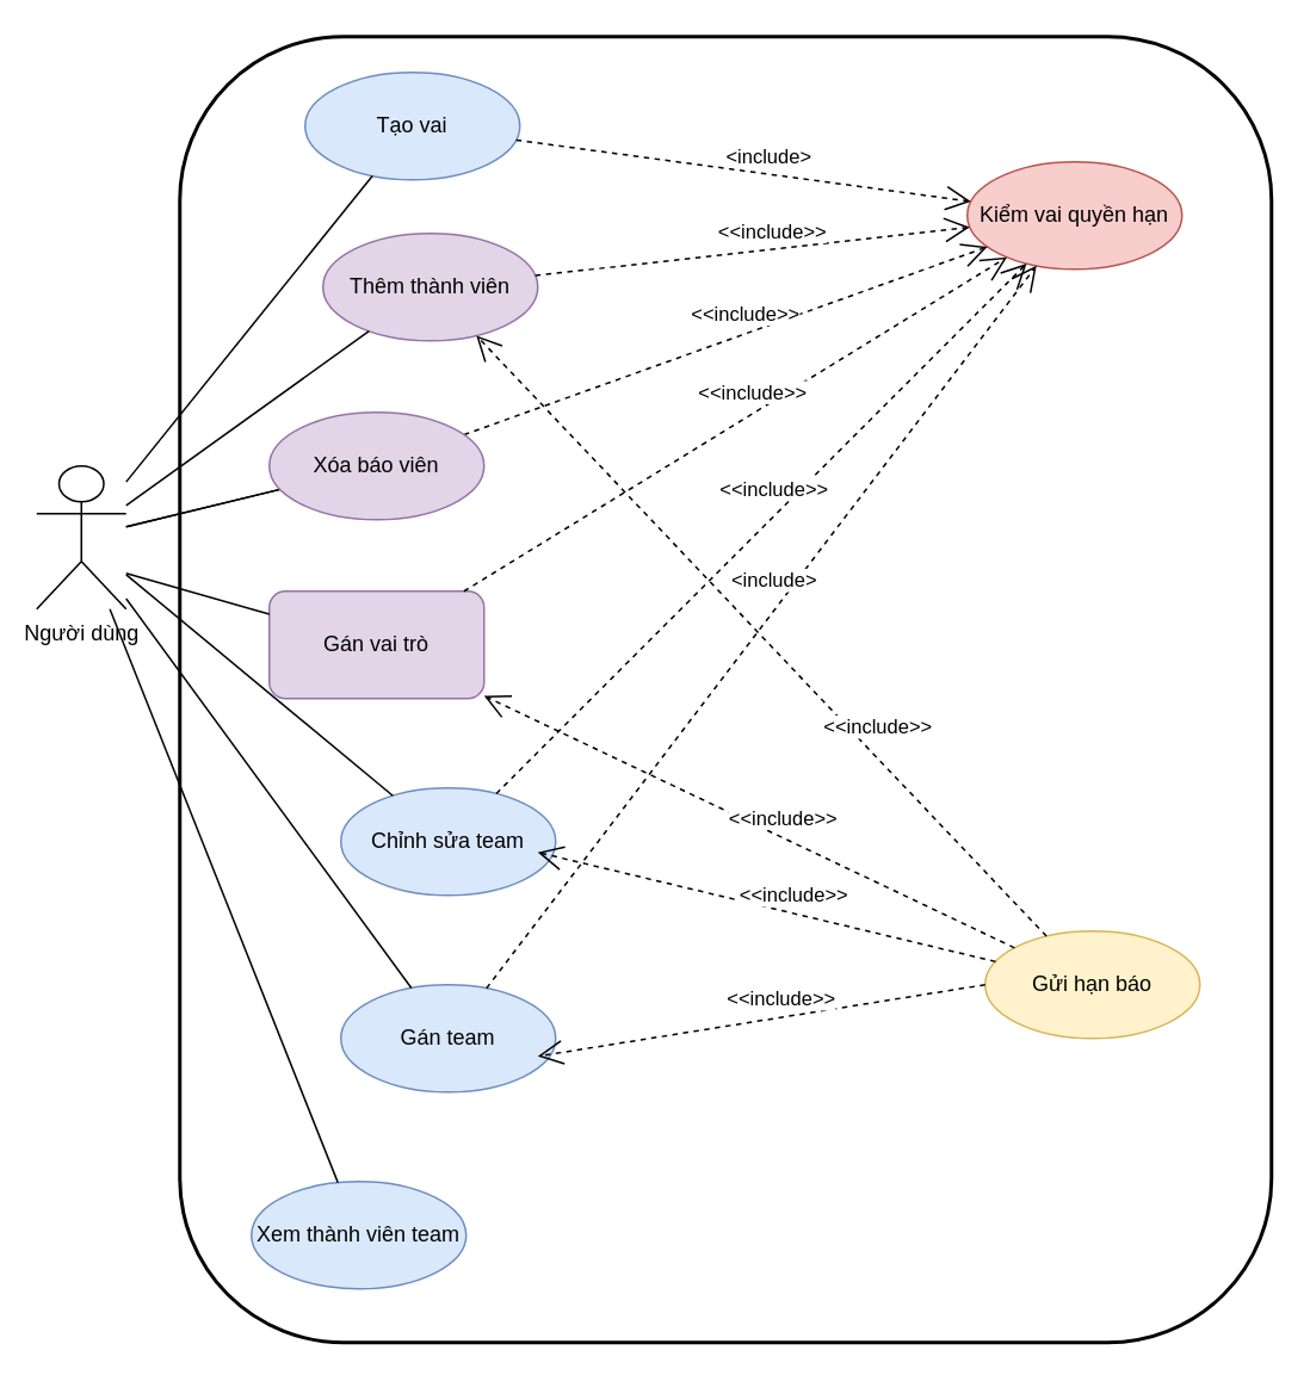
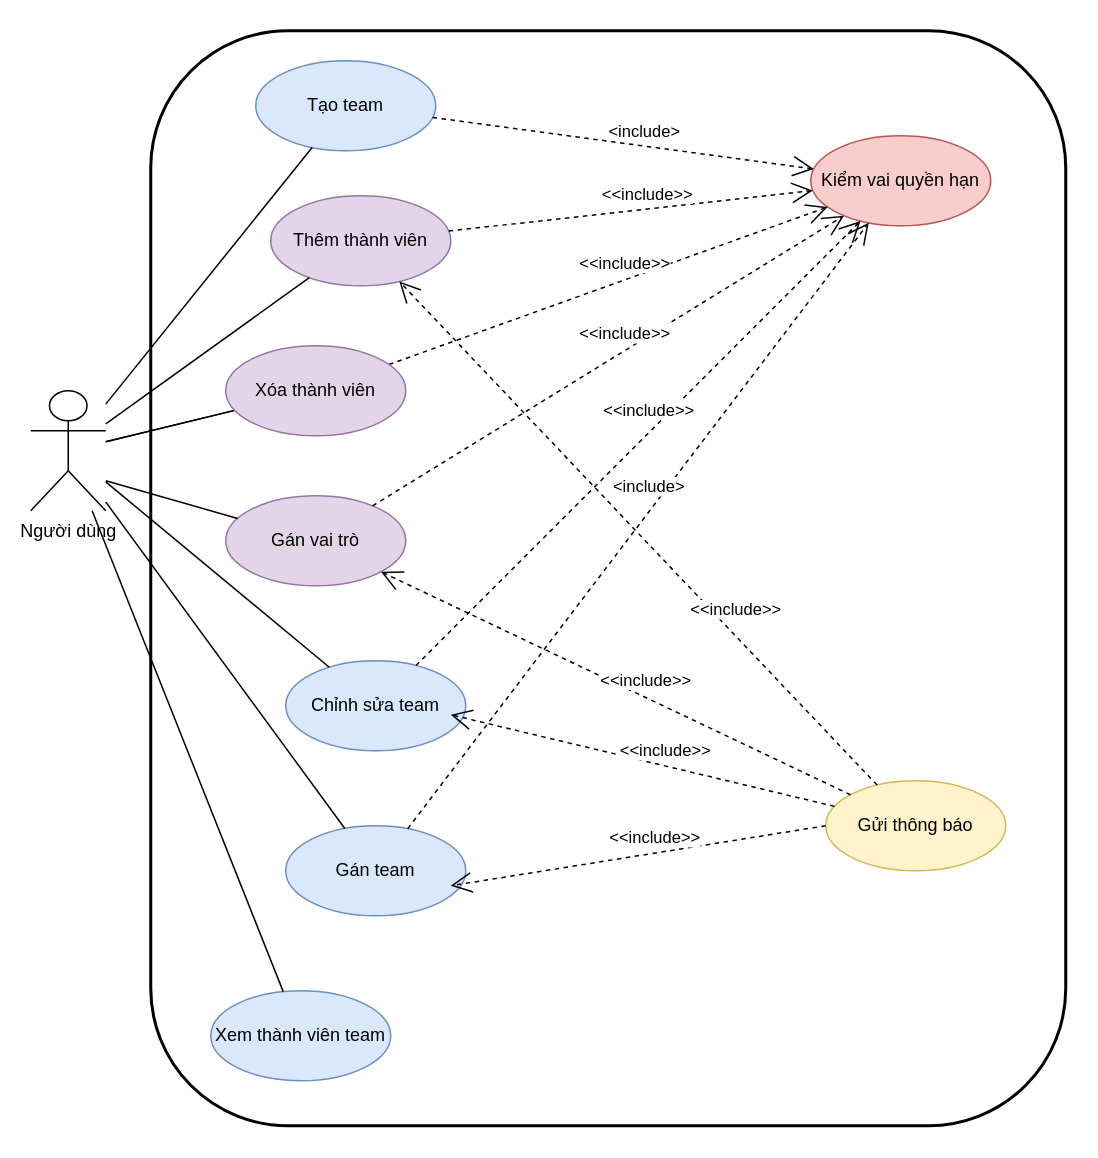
  <mxCell id="0" />
  <mxCell id="1" parent="0" />
  <mxCell id="2" value="Người dùng" style="shape=umlActor;verticalLabelPosition=bottom;verticalAlign=top;html=1;outlineConnect=0;" parent="1" vertex="1"><mxGeometry x="20" y="260" width="50" height="80" as="geometry" /></mxCell>
  <mxCell id="3" value="" style="rounded=1;whiteSpace=wrap;html=1;strokeWidth=2;fillColor=none;dashed=0;strokeColor=#000000;fontStyle=1;fontSize=14;" parent="1" vertex="1"><mxGeometry x="100" y="20" width="610" height="730" as="geometry" /></mxCell>
- <mxCell id="4" value="Tạo vai" style="ellipse;whiteSpace=wrap;html=1;fillColor=#dae8fc;strokeColor=#6c8ebf;" parent="1" vertex="1"><mxGeometry x="170" y="40" width="120" height="60" as="geometry" /></mxCell>
+ <mxCell id="4" value="Tạo team" style="ellipse;whiteSpace=wrap;html=1;fillColor=#dae8fc;strokeColor=#6c8ebf;" parent="1" vertex="1"><mxGeometry x="170" y="40" width="120" height="60" as="geometry" /></mxCell>
  <mxCell id="5" value="Chỉnh sửa team" style="ellipse;whiteSpace=wrap;html=1;fillColor=#dae8fc;strokeColor=#6c8ebf;" parent="1" vertex="1"><mxGeometry x="190" y="440" width="120" height="60" as="geometry" /></mxCell>
  <mxCell id="6" value="Gán team" style="ellipse;whiteSpace=wrap;html=1;fillColor=#dae8fc;strokeColor=#6c8ebf;" parent="1" vertex="1"><mxGeometry x="190" y="550" width="120" height="60" as="geometry" /></mxCell>
  <mxCell id="7" value="Thêm thành viên" style="ellipse;whiteSpace=wrap;html=1;fillColor=#e1d5e7;strokeColor=#9673a6;" parent="1" vertex="1"><mxGeometry x="180" y="130" width="120" height="60" as="geometry" /></mxCell>
- <mxCell id="8" value="Gán vai trò" style="whiteSpace=wrap;html=1;fillColor=#e1d5e7;strokeColor=#9673a6;rounded=1;" parent="1" vertex="1"><mxGeometry x="150" y="330" width="120" height="60" as="geometry" /></mxCell>
+ <mxCell id="8" value="Gán vai trò" style="ellipse;whiteSpace=wrap;html=1;fillColor=#e1d5e7;strokeColor=#9673a6;" parent="1" vertex="1"><mxGeometry x="150" y="330" width="120" height="60" as="geometry" /></mxCell>
  <mxCell id="9" value="Xem thành viên team" style="ellipse;whiteSpace=wrap;html=1;fillColor=#dae8fc;strokeColor=#6c8ebf;" parent="1" vertex="1"><mxGeometry x="140" y="660" width="120" height="60" as="geometry" /></mxCell>
  <mxCell id="10" value="Kiểm vai quyền hạn" style="ellipse;whiteSpace=wrap;html=1;fillColor=#f8cecc;strokeColor=#b85450;" parent="1" vertex="1"><mxGeometry x="540" y="90" width="120" height="60" as="geometry" /></mxCell>
- <mxCell id="11" value="Gửi hạn báo" style="ellipse;whiteSpace=wrap;html=1;fillColor=#fff2cc;strokeColor=#d6b656;" parent="1" vertex="1"><mxGeometry x="550" y="520" width="120" height="60" as="geometry" /></mxCell>
+ <mxCell id="11" value="Gửi thông báo" style="ellipse;whiteSpace=wrap;html=1;fillColor=#fff2cc;strokeColor=#d6b656;" parent="1" vertex="1"><mxGeometry x="550" y="520" width="120" height="60" as="geometry" /></mxCell>
  <mxCell id="12" value="" style="endArrow=none;html=1;rounded=0;" parent="1" source="2" target="4" edge="1"><mxGeometry width="50" height="50" relative="1" as="geometry"><mxPoint x="60" y="300" as="sourcePoint" /><mxPoint x="220" y="150" as="targetPoint" /></mxGeometry></mxCell>
  <mxCell id="13" value="" style="endArrow=none;html=1;rounded=0;" parent="1" source="2" target="5" edge="1"><mxGeometry width="50" height="50" relative="1" as="geometry"><mxPoint x="60" y="300" as="sourcePoint" /><mxPoint x="220" y="310" as="targetPoint" /></mxGeometry></mxCell>
  <mxCell id="14" value="" style="endArrow=none;html=1;rounded=0;" parent="1" source="2" target="6" edge="1"><mxGeometry width="50" height="50" relative="1" as="geometry"><mxPoint x="60" y="300" as="sourcePoint" /><mxPoint x="220" y="390" as="targetPoint" /></mxGeometry></mxCell>
  <mxCell id="15" value="" style="endArrow=none;html=1;rounded=0;" parent="1" source="2" target="7" edge="1"><mxGeometry width="50" height="50" relative="1" as="geometry"><mxPoint x="60" y="300" as="sourcePoint" /><mxPoint x="430" y="170" as="targetPoint" /><Array as="points" /></mxGeometry></mxCell>
  <mxCell id="16" value="" style="endArrow=none;html=1;rounded=0;" parent="1" source="2" target="28" edge="1"><mxGeometry width="50" height="50" relative="1" as="geometry"><mxPoint x="60" y="300" as="sourcePoint" /><mxPoint x="430" y="250" as="targetPoint" /></mxGeometry></mxCell>
  <mxCell id="17" value="" style="endArrow=none;html=1;rounded=0;" parent="1" target="8" edge="1"><mxGeometry width="50" height="50" relative="1" as="geometry"><mxPoint x="70" y="320" as="sourcePoint" /><mxPoint x="430" y="330" as="targetPoint" /></mxGeometry></mxCell>
  <mxCell id="18" value="" style="endArrow=none;html=1;rounded=0;" parent="1" source="2" target="9" edge="1"><mxGeometry width="50" height="50" relative="1" as="geometry"><mxPoint x="100" y="390" as="sourcePoint" /><mxPoint x="430" y="410" as="targetPoint" /></mxGeometry></mxCell>
  <mxCell id="19" value="&amp;lt;include&amp;gt;" style="endArrow=open;endSize=12;dashed=1;html=1;rounded=0;labelPosition=center;verticalLabelPosition=middle;align=center;verticalAlign=middle;" parent="1" source="4" target="10" edge="1"><mxGeometry x="0.1" y="10" width="100" height="100" relative="1" as="geometry"><mxPoint x="340" y="150" as="sourcePoint" /><mxPoint x="630" y="140" as="targetPoint" /><mxPoint as="offset" /></mxGeometry></mxCell>
  <mxCell id="20" value="&amp;lt;&amp;lt;include&amp;gt;&amp;gt;" style="endArrow=open;endSize=12;dashed=1;html=1;rounded=0;labelPosition=center;verticalLabelPosition=middle;align=center;verticalAlign=middle;" parent="1" source="5" target="10" edge="1"><mxGeometry x="0.1" y="10" width="100" height="100" relative="1" as="geometry"><mxPoint x="340" y="310" as="sourcePoint" /><mxPoint x="630" y="140" as="targetPoint" /><mxPoint as="offset" /></mxGeometry></mxCell>
  <mxCell id="21" value="&amp;lt;include&amp;gt;" style="endArrow=open;endSize=12;dashed=1;html=1;rounded=0;labelPosition=center;verticalLabelPosition=middle;align=center;verticalAlign=middle;" parent="1" source="6" target="10" edge="1"><mxGeometry x="0.1" y="10" width="100" height="100" relative="1" as="geometry"><mxPoint x="340" y="390" as="sourcePoint" /><mxPoint x="630" y="140" as="targetPoint" /><mxPoint as="offset" /></mxGeometry></mxCell>
  <mxCell id="22" value="&amp;lt;&amp;lt;include&amp;gt;&amp;gt;" style="endArrow=open;endSize=12;dashed=1;html=1;rounded=0;labelPosition=center;verticalLabelPosition=middle;align=center;verticalAlign=middle;" parent="1" source="7" target="10" edge="1"><mxGeometry x="0.1" y="10" width="100" height="100" relative="1" as="geometry"><mxPoint x="550" y="170" as="sourcePoint" /><mxPoint x="630" y="140" as="targetPoint" /><mxPoint as="offset" /></mxGeometry></mxCell>
  <mxCell id="23" value="&amp;lt;&amp;lt;include&amp;gt;&amp;gt;" style="endArrow=open;endSize=12;dashed=1;html=1;rounded=0;labelPosition=center;verticalLabelPosition=middle;align=center;verticalAlign=middle;" parent="1" source="28" target="10" edge="1"><mxGeometry x="0.1" y="10" width="100" height="100" relative="1" as="geometry"><mxPoint x="550" y="250" as="sourcePoint" /><mxPoint x="630" y="140" as="targetPoint" /><mxPoint as="offset" /></mxGeometry></mxCell>
  <mxCell id="24" value="&amp;lt;&amp;lt;include&amp;gt;&amp;gt;" style="endArrow=open;endSize=12;dashed=1;html=1;rounded=0;labelPosition=center;verticalLabelPosition=middle;align=center;verticalAlign=middle;" parent="1" source="8" target="10" edge="1"><mxGeometry x="0.1" y="10" width="100" height="100" relative="1" as="geometry"><mxPoint x="550" y="330" as="sourcePoint" /><mxPoint x="630" y="140" as="targetPoint" /><mxPoint as="offset" /></mxGeometry></mxCell>
  <mxCell id="25" value="&amp;lt;&amp;lt;include&amp;gt;&amp;gt;" style="endArrow=open;endSize=12;dashed=1;html=1;rounded=0;labelPosition=center;verticalLabelPosition=middle;align=center;verticalAlign=middle;" parent="1" source="11" target="7" edge="1"><mxGeometry x="-0.353" y="-12" width="100" height="100" relative="1" as="geometry"><mxPoint x="630" y="290" as="sourcePoint" /><mxPoint x="550" y="170" as="targetPoint" /><mxPoint as="offset" /></mxGeometry></mxCell>
  <mxCell id="26" value="&amp;lt;&amp;lt;include&amp;gt;&amp;gt;" style="endArrow=open;endSize=12;dashed=1;html=1;rounded=0;labelPosition=center;verticalLabelPosition=middle;align=center;verticalAlign=middle;" parent="1" source="11" target="8" edge="1"><mxGeometry x="-0.1" y="-10" width="100" height="100" relative="1" as="geometry"><mxPoint x="630" y="290" as="sourcePoint" /><mxPoint x="550" y="330" as="targetPoint" /><mxPoint as="offset" /></mxGeometry></mxCell>
  <mxCell id="27" value="" style="endArrow=none;html=1;rounded=0;" edge="1" parent="1" source="2" target="28"><mxGeometry width="50" height="50" relative="1" as="geometry"><mxPoint x="60" y="305" as="sourcePoint" /><mxPoint x="544" y="394" as="targetPoint" /></mxGeometry></mxCell>
- <mxCell id="28" value="Xóa báo viên" style="ellipse;whiteSpace=wrap;html=1;fillColor=#e1d5e7;strokeColor=#9673a6;" parent="1" vertex="1"><mxGeometry x="150" y="230" width="120" height="60" as="geometry" /></mxCell>
+ <mxCell id="28" value="Xóa thành viên" style="ellipse;whiteSpace=wrap;html=1;fillColor=#e1d5e7;strokeColor=#9673a6;" parent="1" vertex="1"><mxGeometry x="150" y="230" width="120" height="60" as="geometry" /></mxCell>
  <mxCell id="29" value="&amp;lt;&amp;lt;include&amp;gt;&amp;gt;" style="endArrow=open;endSize=12;dashed=1;html=1;rounded=0;labelPosition=center;verticalLabelPosition=middle;align=center;verticalAlign=middle;" edge="1" parent="1" source="11"><mxGeometry x="-0.1" y="-10" width="100" height="100" relative="1" as="geometry"><mxPoint x="612" y="624" as="sourcePoint" /><mxPoint x="300" y="476" as="targetPoint" /><mxPoint as="offset" /></mxGeometry></mxCell>
  <mxCell id="30" value="&amp;lt;&amp;lt;include&amp;gt;&amp;gt;" style="endArrow=open;endSize=12;dashed=1;html=1;rounded=0;labelPosition=center;verticalLabelPosition=middle;align=center;verticalAlign=middle;exitX=0;exitY=0.5;exitDx=0;exitDy=0;" edge="1" parent="1" source="11"><mxGeometry x="-0.1" y="-10" width="100" height="100" relative="1" as="geometry"><mxPoint x="612" y="738" as="sourcePoint" /><mxPoint x="300" y="590" as="targetPoint" /><mxPoint as="offset" /></mxGeometry></mxCell>
